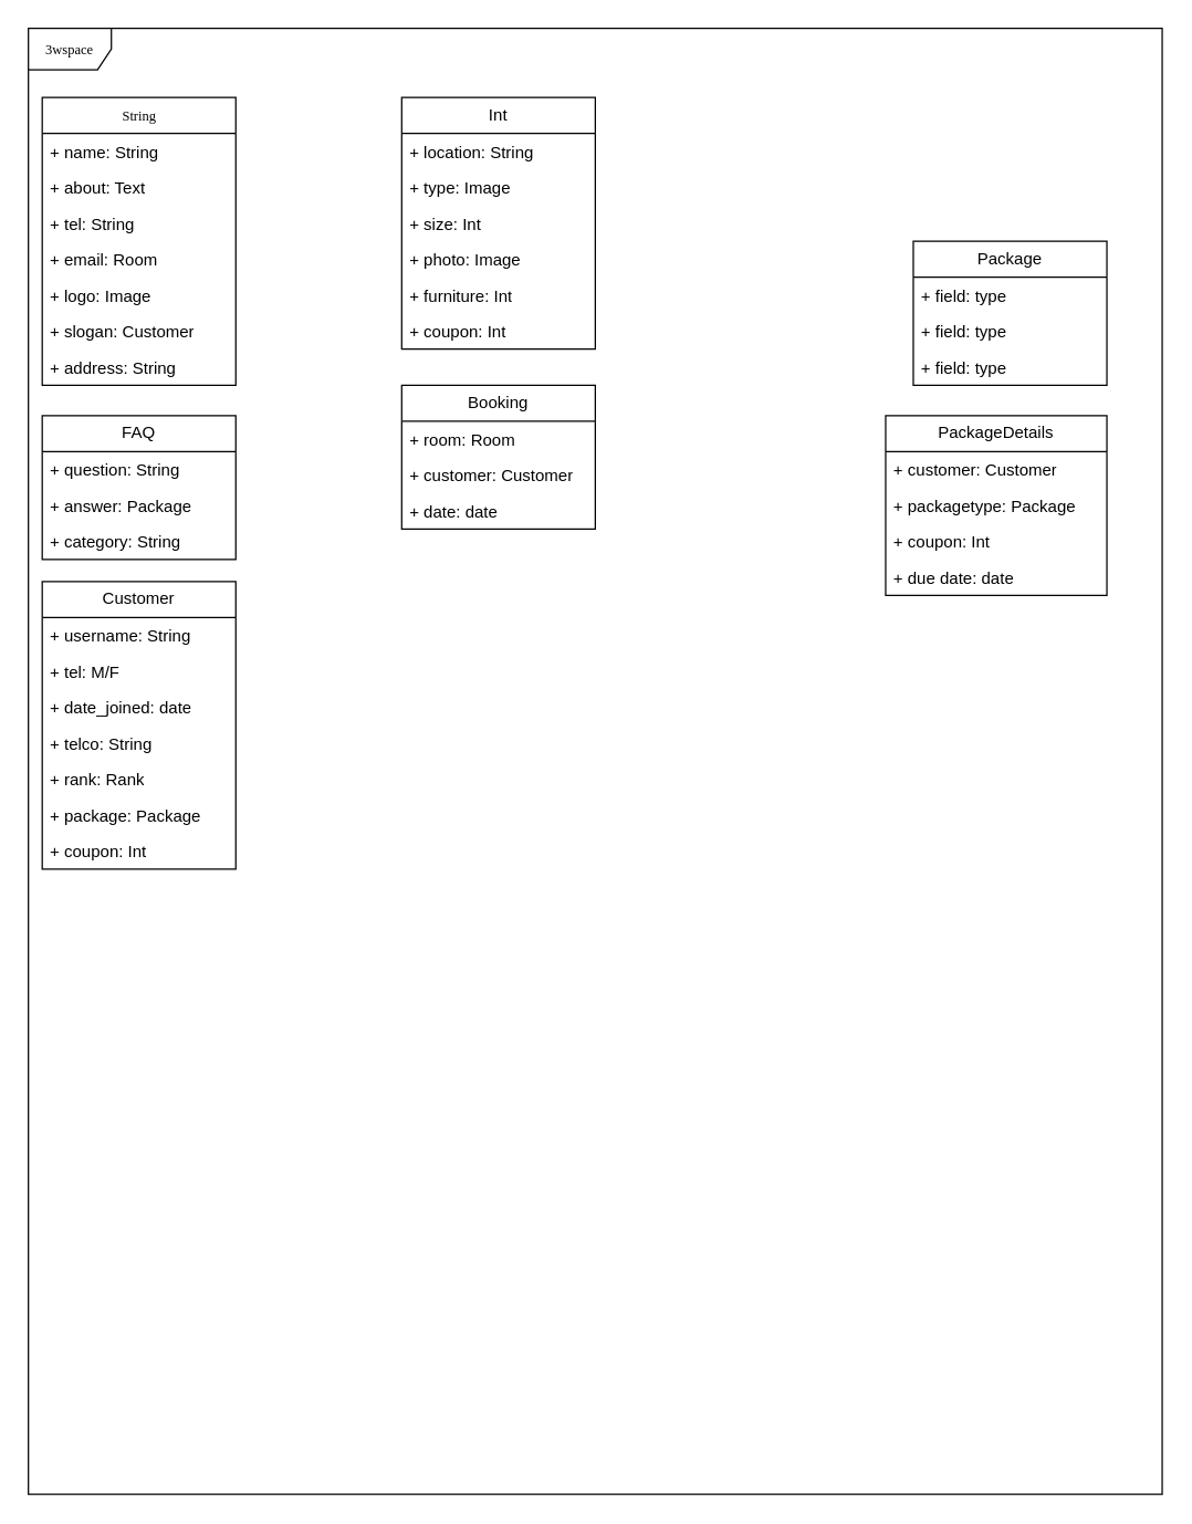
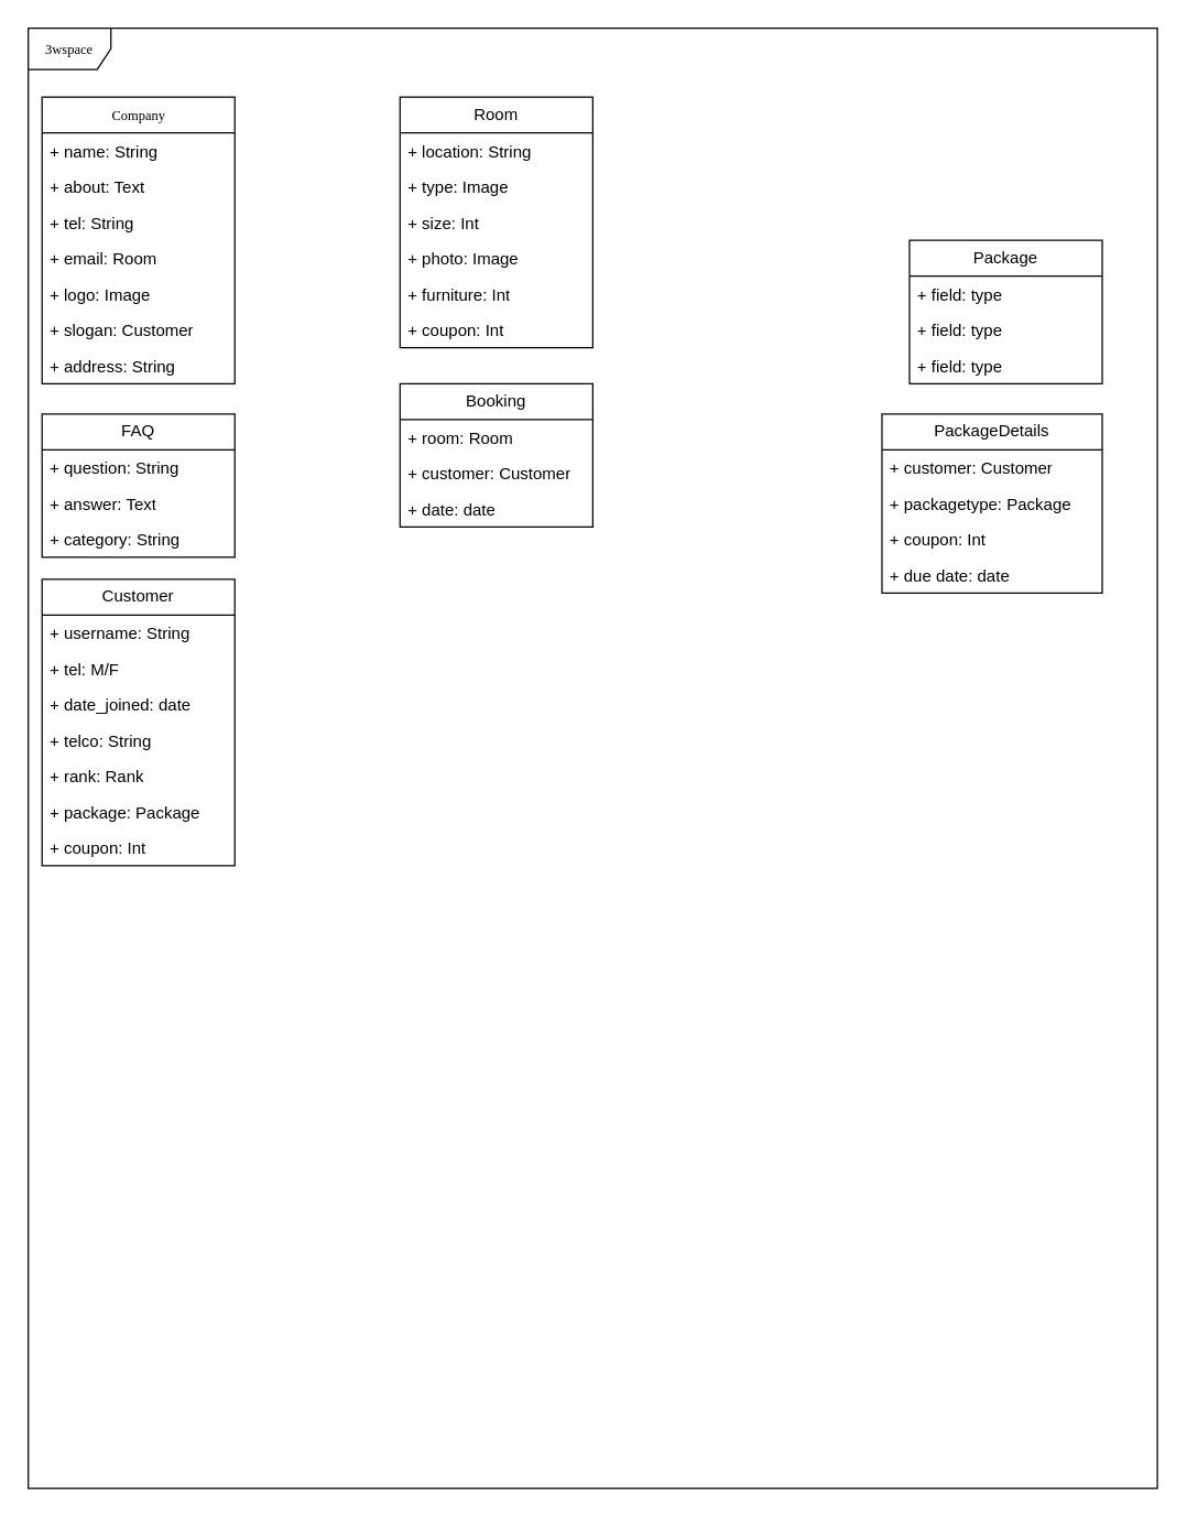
  <mxCell id="0" />
  <mxCell id="1" parent="0" />
  <mxCell id="2" value="3wspace" style="shape=umlFrame;whiteSpace=wrap;html=1;rounded=0;shadow=0;comic=0;labelBackgroundColor=none;strokeWidth=1;fontFamily=Verdana;fontSize=10;align=center;" parent="1" vertex="1"><mxGeometry width="820" height="1060" as="geometry" x="20" y="20" /></mxCell>
- <mxCell id="3" value="String" style="swimlane;html=1;fontStyle=0;childLayout=stackLayout;horizontal=1;startSize=26;fillColor=none;horizontalStack=0;resizeParent=1;resizeLast=0;collapsible=1;marginBottom=0;swimlaneFillColor=#ffffff;rounded=0;shadow=0;comic=0;labelBackgroundColor=none;strokeWidth=1;fontFamily=Verdana;fontSize=10;align=center;" parent="1" vertex="1"><mxGeometry x="30" y="70" width="140" height="208" as="geometry"><mxRectangle x="590" y="60" width="90" height="30" as="alternateBounds" /></mxGeometry></mxCell>
+ <mxCell id="3" value="Company" style="swimlane;html=1;fontStyle=0;childLayout=stackLayout;horizontal=1;startSize=26;fillColor=none;horizontalStack=0;resizeParent=1;resizeLast=0;collapsible=1;marginBottom=0;swimlaneFillColor=#ffffff;rounded=0;shadow=0;comic=0;labelBackgroundColor=none;strokeWidth=1;fontFamily=Verdana;fontSize=10;align=center;" parent="1" vertex="1"><mxGeometry x="30" y="70" width="140" height="208" as="geometry"><mxRectangle x="590" y="60" width="90" height="30" as="alternateBounds" /></mxGeometry></mxCell>
  <mxCell id="4" value="+ name: String" style="text;html=1;strokeColor=none;fillColor=none;align=left;verticalAlign=top;spacingLeft=4;spacingRight=4;whiteSpace=wrap;overflow=hidden;rotatable=0;points=[[0,0.5],[1,0.5]];portConstraint=eastwest;" parent="3" vertex="1"><mxGeometry y="26" width="140" height="26" as="geometry" /></mxCell>
  <mxCell id="5" value="+ about: Text" style="text;html=1;strokeColor=none;fillColor=none;align=left;verticalAlign=top;spacingLeft=4;spacingRight=4;whiteSpace=wrap;overflow=hidden;rotatable=0;points=[[0,0.5],[1,0.5]];portConstraint=eastwest;" parent="3" vertex="1"><mxGeometry y="52" width="140" height="26" as="geometry" /></mxCell>
  <mxCell id="6" value="+ tel: String" style="text;html=1;strokeColor=none;fillColor=none;align=left;verticalAlign=top;spacingLeft=4;spacingRight=4;whiteSpace=wrap;overflow=hidden;rotatable=0;points=[[0,0.5],[1,0.5]];portConstraint=eastwest;" parent="3" vertex="1"><mxGeometry y="78" width="140" height="26" as="geometry" /></mxCell>
  <mxCell id="7" value="+ email: Room" style="text;html=1;strokeColor=none;fillColor=none;align=left;verticalAlign=top;spacingLeft=4;spacingRight=4;whiteSpace=wrap;overflow=hidden;rotatable=0;points=[[0,0.5],[1,0.5]];portConstraint=eastwest;" parent="3" vertex="1"><mxGeometry y="104" width="140" height="26" as="geometry" /></mxCell>
  <mxCell id="8" value="+ logo: Image" style="text;html=1;strokeColor=none;fillColor=none;align=left;verticalAlign=top;spacingLeft=4;spacingRight=4;whiteSpace=wrap;overflow=hidden;rotatable=0;points=[[0,0.5],[1,0.5]];portConstraint=eastwest;" vertex="1" parent="3"><mxGeometry y="130" width="140" height="26" as="geometry" /></mxCell>
  <mxCell id="9" value="+ slogan: Customer" style="text;html=1;strokeColor=none;fillColor=none;align=left;verticalAlign=top;spacingLeft=4;spacingRight=4;whiteSpace=wrap;overflow=hidden;rotatable=0;points=[[0,0.5],[1,0.5]];portConstraint=eastwest;" vertex="1" parent="3"><mxGeometry y="156" width="140" height="26" as="geometry" /></mxCell>
  <mxCell id="10" value="+ address: String" style="text;html=1;strokeColor=none;fillColor=none;align=left;verticalAlign=top;spacingLeft=4;spacingRight=4;whiteSpace=wrap;overflow=hidden;rotatable=0;points=[[0,0.5],[1,0.5]];portConstraint=eastwest;" vertex="1" parent="3"><mxGeometry y="182" width="140" height="26" as="geometry" /></mxCell>
  <mxCell id="11" value="FAQ" style="swimlane;fontStyle=0;childLayout=stackLayout;horizontal=1;startSize=26;fillColor=none;horizontalStack=0;resizeParent=1;resizeParentMax=0;resizeLast=0;collapsible=1;marginBottom=0;whiteSpace=wrap;html=1;" parent="1" vertex="1"><mxGeometry x="30" y="300" width="140" height="104" as="geometry" /></mxCell>
  <mxCell id="12" value="+ question: String" style="text;strokeColor=none;fillColor=none;align=left;verticalAlign=top;spacingLeft=4;spacingRight=4;overflow=hidden;rotatable=0;points=[[0,0.5],[1,0.5]];portConstraint=eastwest;whiteSpace=wrap;html=1;" parent="11" vertex="1"><mxGeometry y="26" width="140" height="26" as="geometry" /></mxCell>
- <mxCell id="13" value="+ answer: Package" style="text;strokeColor=none;fillColor=none;align=left;verticalAlign=top;spacingLeft=4;spacingRight=4;overflow=hidden;rotatable=0;points=[[0,0.5],[1,0.5]];portConstraint=eastwest;whiteSpace=wrap;html=1;" parent="11" vertex="1"><mxGeometry y="52" width="140" height="26" as="geometry" /></mxCell>
+ <mxCell id="13" value="+ answer: Text" style="text;strokeColor=none;fillColor=none;align=left;verticalAlign=top;spacingLeft=4;spacingRight=4;overflow=hidden;rotatable=0;points=[[0,0.5],[1,0.5]];portConstraint=eastwest;whiteSpace=wrap;html=1;" parent="11" vertex="1"><mxGeometry y="52" width="140" height="26" as="geometry" /></mxCell>
  <mxCell id="14" value="+ category: String" style="text;strokeColor=none;fillColor=none;align=left;verticalAlign=top;spacingLeft=4;spacingRight=4;overflow=hidden;rotatable=0;points=[[0,0.5],[1,0.5]];portConstraint=eastwest;whiteSpace=wrap;html=1;" vertex="1" parent="11"><mxGeometry y="78" width="140" height="26" as="geometry" /></mxCell>
  <mxCell id="15" value="Customer" style="swimlane;fontStyle=0;childLayout=stackLayout;horizontal=1;startSize=26;fillColor=none;horizontalStack=0;resizeParent=1;resizeParentMax=0;resizeLast=0;collapsible=1;marginBottom=0;whiteSpace=wrap;html=1;" parent="1" vertex="1"><mxGeometry x="30" y="420" width="140" height="208" as="geometry" /></mxCell>
  <mxCell id="16" value="+ username: String" style="text;strokeColor=none;fillColor=none;align=left;verticalAlign=top;spacingLeft=4;spacingRight=4;overflow=hidden;rotatable=0;points=[[0,0.5],[1,0.5]];portConstraint=eastwest;whiteSpace=wrap;html=1;" parent="15" vertex="1"><mxGeometry y="26" width="140" height="26" as="geometry" /></mxCell>
  <mxCell id="17" value="+ tel: M/F" style="text;strokeColor=none;fillColor=none;align=left;verticalAlign=top;spacingLeft=4;spacingRight=4;overflow=hidden;rotatable=0;points=[[0,0.5],[1,0.5]];portConstraint=eastwest;whiteSpace=wrap;html=1;" parent="15" vertex="1"><mxGeometry y="52" width="140" height="26" as="geometry" /></mxCell>
  <mxCell id="18" value="+ date_joined: date" style="text;strokeColor=none;fillColor=none;align=left;verticalAlign=top;spacingLeft=4;spacingRight=4;overflow=hidden;rotatable=0;points=[[0,0.5],[1,0.5]];portConstraint=eastwest;whiteSpace=wrap;html=1;" parent="15" vertex="1"><mxGeometry y="78" width="140" height="26" as="geometry" /></mxCell>
  <mxCell id="19" value="+ telco: String" style="text;strokeColor=none;fillColor=none;align=left;verticalAlign=top;spacingLeft=4;spacingRight=4;overflow=hidden;rotatable=0;points=[[0,0.5],[1,0.5]];portConstraint=eastwest;whiteSpace=wrap;html=1;" parent="15" vertex="1"><mxGeometry y="104" width="140" height="26" as="geometry" /></mxCell>
  <mxCell id="20" value="+ rank: Rank" style="text;strokeColor=none;fillColor=none;align=left;verticalAlign=top;spacingLeft=4;spacingRight=4;overflow=hidden;rotatable=0;points=[[0,0.5],[1,0.5]];portConstraint=eastwest;whiteSpace=wrap;html=1;" parent="15" vertex="1"><mxGeometry y="130" width="140" height="26" as="geometry" /></mxCell>
  <mxCell id="21" value="+ package: Package" style="text;strokeColor=none;fillColor=none;align=left;verticalAlign=top;spacingLeft=4;spacingRight=4;overflow=hidden;rotatable=0;points=[[0,0.5],[1,0.5]];portConstraint=eastwest;whiteSpace=wrap;html=1;" parent="15" vertex="1"><mxGeometry y="156" width="140" height="26" as="geometry" /></mxCell>
  <mxCell id="22" value="+ coupon: Int" style="text;strokeColor=none;fillColor=none;align=left;verticalAlign=top;spacingLeft=4;spacingRight=4;overflow=hidden;rotatable=0;points=[[0,0.5],[1,0.5]];portConstraint=eastwest;whiteSpace=wrap;html=1;" parent="15" vertex="1"><mxGeometry y="182" width="140" height="26" as="geometry" /></mxCell>
  <mxCell id="23" value="Package" style="swimlane;fontStyle=0;childLayout=stackLayout;horizontal=1;startSize=26;fillColor=none;horizontalStack=0;resizeParent=1;resizeParentMax=0;resizeLast=0;collapsible=1;marginBottom=0;whiteSpace=wrap;html=1;" parent="1" vertex="1"><mxGeometry x="660" y="174" width="140" height="104" as="geometry" /></mxCell>
  <mxCell id="24" value="+ field: type" style="text;strokeColor=none;fillColor=none;align=left;verticalAlign=top;spacingLeft=4;spacingRight=4;overflow=hidden;rotatable=0;points=[[0,0.5],[1,0.5]];portConstraint=eastwest;whiteSpace=wrap;html=1;" parent="23" vertex="1"><mxGeometry y="26" width="140" height="26" as="geometry" /></mxCell>
  <mxCell id="25" value="+ field: type" style="text;strokeColor=none;fillColor=none;align=left;verticalAlign=top;spacingLeft=4;spacingRight=4;overflow=hidden;rotatable=0;points=[[0,0.5],[1,0.5]];portConstraint=eastwest;whiteSpace=wrap;html=1;" parent="23" vertex="1"><mxGeometry y="52" width="140" height="26" as="geometry" /></mxCell>
  <mxCell id="26" value="+ field: type" style="text;strokeColor=none;fillColor=none;align=left;verticalAlign=top;spacingLeft=4;spacingRight=4;overflow=hidden;rotatable=0;points=[[0,0.5],[1,0.5]];portConstraint=eastwest;whiteSpace=wrap;html=1;" parent="23" vertex="1"><mxGeometry y="78" width="140" height="26" as="geometry" /></mxCell>
  <mxCell id="27" value="Booking" style="swimlane;fontStyle=0;childLayout=stackLayout;horizontal=1;startSize=26;fillColor=none;horizontalStack=0;resizeParent=1;resizeParentMax=0;resizeLast=0;collapsible=1;marginBottom=0;whiteSpace=wrap;html=1;fillOpacity=100;" parent="1" vertex="1"><mxGeometry x="290" y="278" width="140" height="104" as="geometry" /></mxCell>
  <mxCell id="28" value="+ room: Room" style="text;strokeColor=none;fillColor=none;align=left;verticalAlign=top;spacingLeft=4;spacingRight=4;overflow=hidden;rotatable=0;points=[[0,0.5],[1,0.5]];portConstraint=eastwest;whiteSpace=wrap;html=1;" parent="27" vertex="1"><mxGeometry y="26" width="140" height="26" as="geometry" /></mxCell>
  <mxCell id="29" value="+ customer: Customer" style="text;strokeColor=none;fillColor=none;align=left;verticalAlign=top;spacingLeft=4;spacingRight=4;overflow=hidden;rotatable=0;points=[[0,0.5],[1,0.5]];portConstraint=eastwest;whiteSpace=wrap;html=1;" parent="27" vertex="1"><mxGeometry y="52" width="140" height="26" as="geometry" /></mxCell>
  <mxCell id="30" value="+ date: date" style="text;strokeColor=none;fillColor=none;align=left;verticalAlign=top;spacingLeft=4;spacingRight=4;overflow=hidden;rotatable=0;points=[[0,0.5],[1,0.5]];portConstraint=eastwest;whiteSpace=wrap;html=1;" parent="27" vertex="1"><mxGeometry y="78" width="140" height="26" as="geometry" /></mxCell>
- <mxCell id="31" value="Int" style="swimlane;fontStyle=0;childLayout=stackLayout;horizontal=1;startSize=26;fillColor=none;horizontalStack=0;resizeParent=1;resizeParentMax=0;resizeLast=0;collapsible=1;marginBottom=0;whiteSpace=wrap;html=1;" parent="1" vertex="1"><mxGeometry x="290" y="70" width="140" height="182" as="geometry" /></mxCell>
+ <mxCell id="31" value="Room" style="swimlane;fontStyle=0;childLayout=stackLayout;horizontal=1;startSize=26;fillColor=none;horizontalStack=0;resizeParent=1;resizeParentMax=0;resizeLast=0;collapsible=1;marginBottom=0;whiteSpace=wrap;html=1;" parent="1" vertex="1"><mxGeometry x="290" y="70" width="140" height="182" as="geometry" /></mxCell>
  <mxCell id="32" value="+ location: String" style="text;strokeColor=none;fillColor=none;align=left;verticalAlign=top;spacingLeft=4;spacingRight=4;overflow=hidden;rotatable=0;points=[[0,0.5],[1,0.5]];portConstraint=eastwest;whiteSpace=wrap;html=1;" parent="31" vertex="1"><mxGeometry y="26" width="140" height="26" as="geometry" /></mxCell>
  <mxCell id="33" value="+ type: Image" style="text;strokeColor=none;fillColor=none;align=left;verticalAlign=top;spacingLeft=4;spacingRight=4;overflow=hidden;rotatable=0;points=[[0,0.5],[1,0.5]];portConstraint=eastwest;whiteSpace=wrap;html=1;" parent="31" vertex="1"><mxGeometry y="52" width="140" height="26" as="geometry" /></mxCell>
  <mxCell id="34" value="+ size: Int" style="text;strokeColor=none;fillColor=none;align=left;verticalAlign=top;spacingLeft=4;spacingRight=4;overflow=hidden;rotatable=0;points=[[0,0.5],[1,0.5]];portConstraint=eastwest;whiteSpace=wrap;html=1;" parent="31" vertex="1"><mxGeometry y="78" width="140" height="26" as="geometry" /></mxCell>
  <mxCell id="35" value="+ photo: Image" style="text;strokeColor=none;fillColor=none;align=left;verticalAlign=top;spacingLeft=4;spacingRight=4;overflow=hidden;rotatable=0;points=[[0,0.5],[1,0.5]];portConstraint=eastwest;whiteSpace=wrap;html=1;" parent="31" vertex="1"><mxGeometry y="104" width="140" height="26" as="geometry" /></mxCell>
  <mxCell id="36" value="+ furniture: Int" style="text;strokeColor=none;fillColor=none;align=left;verticalAlign=top;spacingLeft=4;spacingRight=4;overflow=hidden;rotatable=0;points=[[0,0.5],[1,0.5]];portConstraint=eastwest;whiteSpace=wrap;html=1;" parent="31" vertex="1"><mxGeometry y="130" width="140" height="26" as="geometry" /></mxCell>
  <mxCell id="37" value="+ coupon: Int" style="text;strokeColor=none;fillColor=none;align=left;verticalAlign=top;spacingLeft=4;spacingRight=4;overflow=hidden;rotatable=0;points=[[0,0.5],[1,0.5]];portConstraint=eastwest;whiteSpace=wrap;html=1;" parent="31" vertex="1"><mxGeometry y="156" width="140" height="26" as="geometry" /></mxCell>
  <mxCell id="38" value="PackageDetails" style="swimlane;fontStyle=0;childLayout=stackLayout;horizontal=1;startSize=26;fillColor=none;horizontalStack=0;resizeParent=1;resizeParentMax=0;resizeLast=0;collapsible=1;marginBottom=0;whiteSpace=wrap;html=1;" parent="1" vertex="1"><mxGeometry x="640" y="300" width="160" height="130" as="geometry" /></mxCell>
  <mxCell id="39" value="+ customer: Customer" style="text;strokeColor=none;fillColor=none;align=left;verticalAlign=top;spacingLeft=4;spacingRight=4;overflow=hidden;rotatable=0;points=[[0,0.5],[1,0.5]];portConstraint=eastwest;whiteSpace=wrap;html=1;" parent="38" vertex="1"><mxGeometry y="26" width="160" height="26" as="geometry" /></mxCell>
  <mxCell id="40" value="+ packagetype: Package" style="text;strokeColor=none;fillColor=none;align=left;verticalAlign=top;spacingLeft=4;spacingRight=4;overflow=hidden;rotatable=0;points=[[0,0.5],[1,0.5]];portConstraint=eastwest;whiteSpace=wrap;html=1;" parent="38" vertex="1"><mxGeometry y="52" width="160" height="26" as="geometry" /></mxCell>
  <mxCell id="41" value="+ coupon: Int" style="text;strokeColor=none;fillColor=none;align=left;verticalAlign=top;spacingLeft=4;spacingRight=4;overflow=hidden;rotatable=0;points=[[0,0.5],[1,0.5]];portConstraint=eastwest;whiteSpace=wrap;html=1;" parent="38" vertex="1"><mxGeometry y="78" width="160" height="26" as="geometry" /></mxCell>
  <mxCell id="42" value="+ due date: date" style="text;strokeColor=none;fillColor=none;align=left;verticalAlign=top;spacingLeft=4;spacingRight=4;overflow=hidden;rotatable=0;points=[[0,0.5],[1,0.5]];portConstraint=eastwest;whiteSpace=wrap;html=1;" parent="38" vertex="1"><mxGeometry y="104" width="160" height="26" as="geometry" /></mxCell>
